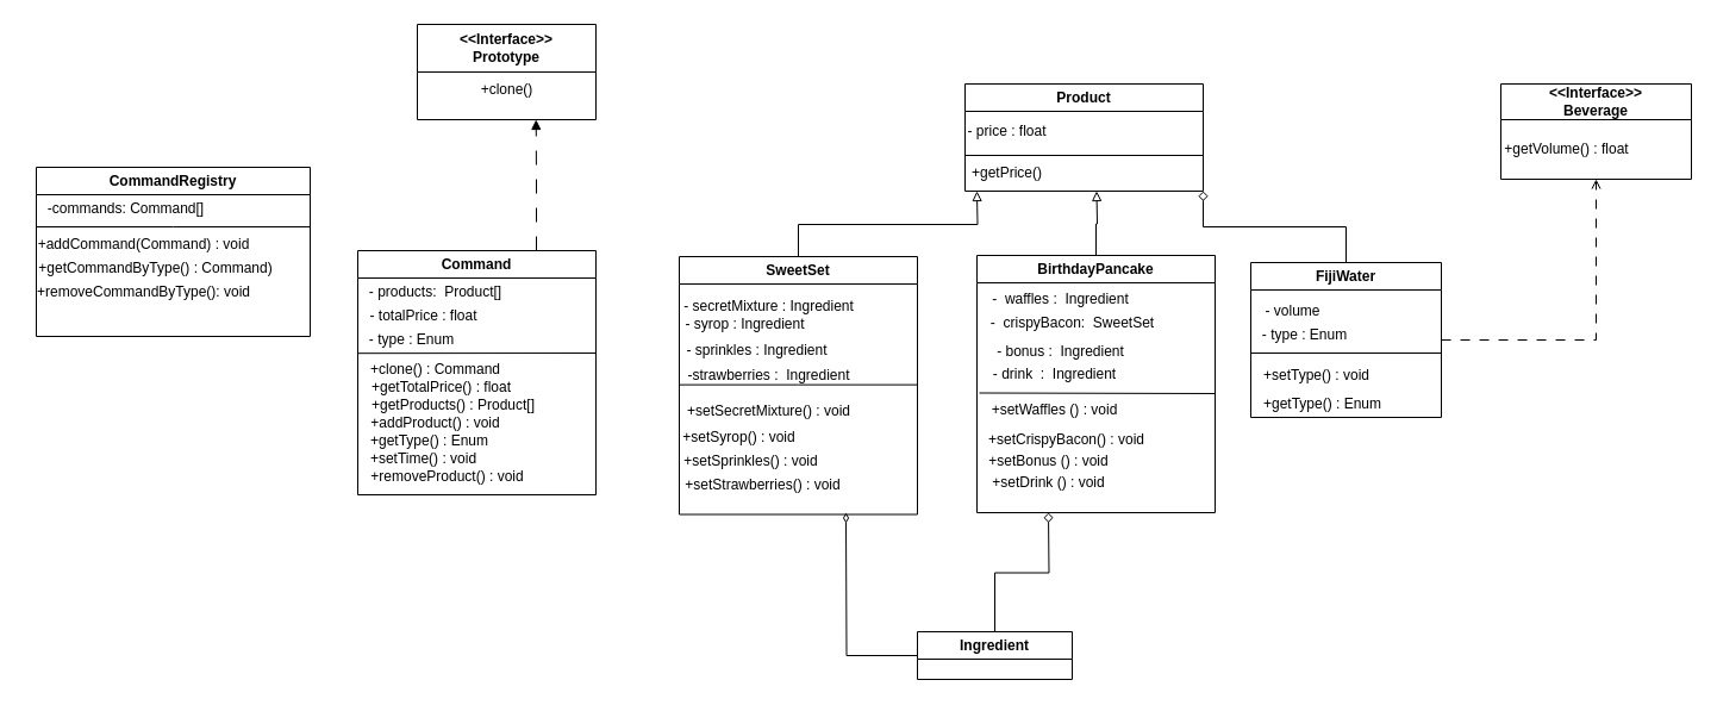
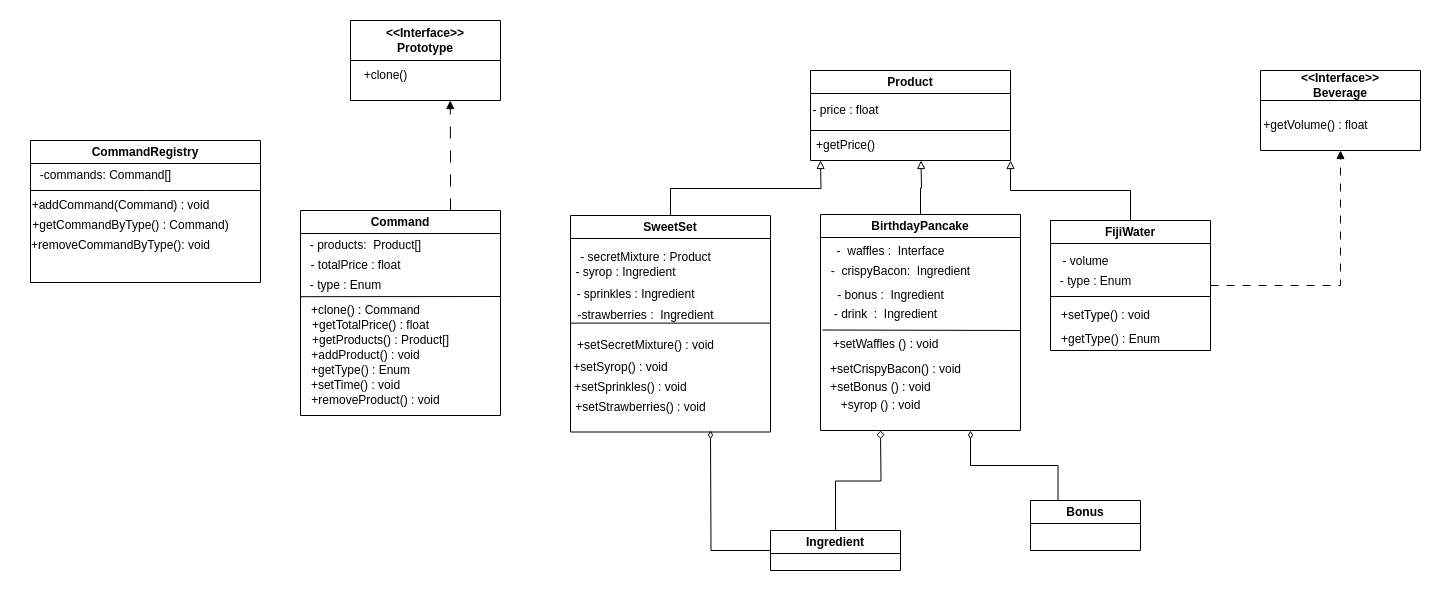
  <mxCell id="0" />
  <mxCell id="1" parent="0" />
  <mxCell id="2" value="&amp;lt;&amp;lt;Interface&amp;gt;&amp;gt;&lt;br&gt;Prototype" style="swimlane;whiteSpace=wrap;html=1;startSize=40;" vertex="1" parent="1"><mxGeometry x="350" y="20" width="150" height="80" as="geometry" /></mxCell>
- <mxCell id="3" value="+clone()" style="text;html=1;align=center;verticalAlign=middle;resizable=0;points=[];autosize=1;strokeColor=none;fillColor=none;" vertex="1" parent="2"><mxGeometry x="40" y="40" width="70" height="30" as="geometry" /></mxCell>
+ <mxCell id="3" value="+clone()" style="text;html=1;align=center;verticalAlign=middle;resizable=0;points=[];autosize=1;strokeColor=none;fillColor=none;" vertex="1" parent="2"><mxGeometry y="40" width="70" height="30" as="geometry" /></mxCell>
  <mxCell id="4" style="edgeStyle=orthogonalEdgeStyle;rounded=0;orthogonalLoop=1;jettySize=auto;html=1;exitX=0.75;exitY=0;exitDx=0;exitDy=0;endArrow=block;endFill=1;dashed=1;dashPattern=12 12;" edge="1" parent="1" source="5"><mxGeometry relative="1" as="geometry"><mxPoint x="449.739" y="100" as="targetPoint" /></mxGeometry></mxCell>
  <mxCell id="5" value="Command" style="swimlane;whiteSpace=wrap;html=1;startSize=23;" vertex="1" parent="1"><mxGeometry x="300" y="210" width="200" height="205" as="geometry" /></mxCell>
  <mxCell id="6" value="- products:&amp;nbsp; Product[]" style="text;html=1;align=center;verticalAlign=middle;resizable=0;points=[];autosize=1;strokeColor=none;fillColor=none;" vertex="1" parent="5"><mxGeometry y="20" width="130" height="30" as="geometry" /></mxCell>
  <mxCell id="7" value="- totalPrice : float" style="text;html=1;align=center;verticalAlign=middle;resizable=0;points=[];autosize=1;strokeColor=none;fillColor=none;" vertex="1" parent="5"><mxGeometry y="40" width="110" height="30" as="geometry" /></mxCell>
  <mxCell id="8" value="- type : Enum" style="text;html=1;align=center;verticalAlign=middle;resizable=0;points=[];autosize=1;strokeColor=none;fillColor=none;" vertex="1" parent="5"><mxGeometry y="60" width="90" height="30" as="geometry" /></mxCell>
  <mxCell id="9" value="+clone() : Command" style="text;html=1;align=center;verticalAlign=middle;resizable=0;points=[];autosize=1;strokeColor=none;fillColor=none;" vertex="1" parent="5"><mxGeometry y="85" width="130" height="30" as="geometry" /></mxCell>
  <mxCell id="10" value="+getTotalPrice() : float" style="text;html=1;align=center;verticalAlign=middle;resizable=0;points=[];autosize=1;strokeColor=none;fillColor=none;" vertex="1" parent="5"><mxGeometry y="100" width="140" height="30" as="geometry" /></mxCell>
  <mxCell id="11" value="+getProducts() : Product[]" style="text;html=1;align=center;verticalAlign=middle;resizable=0;points=[];autosize=1;strokeColor=none;fillColor=none;" vertex="1" parent="5"><mxGeometry y="115" width="160" height="30" as="geometry" /></mxCell>
  <mxCell id="12" value="+addProduct() : void" style="text;html=1;align=center;verticalAlign=middle;resizable=0;points=[];autosize=1;strokeColor=none;fillColor=none;" vertex="1" parent="5"><mxGeometry y="130" width="130" height="30" as="geometry" /></mxCell>
  <mxCell id="13" value="+getType() : Enum" style="text;html=1;align=center;verticalAlign=middle;resizable=0;points=[];autosize=1;strokeColor=none;fillColor=none;" vertex="1" parent="5"><mxGeometry y="145" width="120" height="30" as="geometry" /></mxCell>
  <mxCell id="14" value="+setTime() : void" style="text;html=1;align=center;verticalAlign=middle;resizable=0;points=[];autosize=1;strokeColor=none;fillColor=none;" vertex="1" parent="5"><mxGeometry y="160" width="110" height="30" as="geometry" /></mxCell>
  <mxCell id="15" value="+removeProduct() : void" style="text;html=1;align=center;verticalAlign=middle;resizable=0;points=[];autosize=1;strokeColor=none;fillColor=none;" vertex="1" parent="5"><mxGeometry y="175" width="150" height="30" as="geometry" /></mxCell>
  <mxCell id="16" value="CommandRegistry" style="swimlane;whiteSpace=wrap;html=1;" vertex="1" parent="1"><mxGeometry x="30" y="140" width="230" height="142" as="geometry" /></mxCell>
  <mxCell id="17" value="-commands: Command[]" style="text;html=1;align=center;verticalAlign=middle;resizable=0;points=[];autosize=1;strokeColor=none;fillColor=none;" vertex="1" parent="16"><mxGeometry y="20" width="150" height="30" as="geometry" /></mxCell>
  <mxCell id="18" value="+addCommand(Command) : void" style="text;html=1;align=center;verticalAlign=middle;resizable=0;points=[];autosize=1;strokeColor=none;fillColor=none;" vertex="1" parent="16"><mxGeometry x="-10" y="50" width="200" height="30" as="geometry" /></mxCell>
  <mxCell id="19" value="+getCommandByType() : Command)" style="text;html=1;align=center;verticalAlign=middle;resizable=0;points=[];autosize=1;strokeColor=none;fillColor=none;" vertex="1" parent="16"><mxGeometry x="-10" y="70" width="220" height="30" as="geometry" /></mxCell>
  <mxCell id="20" value="+removeCommandByType(): void" style="text;html=1;align=center;verticalAlign=middle;resizable=0;points=[];autosize=1;strokeColor=none;fillColor=none;" vertex="1" parent="16"><mxGeometry x="-10" y="90" width="200" height="30" as="geometry" /></mxCell>
  <mxCell id="21" value="Product" style="swimlane;whiteSpace=wrap;html=1;startSize=23;" vertex="1" parent="1"><mxGeometry x="810" y="70" width="200" height="90" as="geometry" /></mxCell>
  <mxCell id="22" value="- price : float" style="text;html=1;align=center;verticalAlign=middle;resizable=0;points=[];autosize=1;strokeColor=none;fillColor=none;" vertex="1" parent="21"><mxGeometry x="-10" y="25" width="90" height="30" as="geometry" /></mxCell>
  <mxCell id="23" value="+getPrice()" style="text;html=1;align=center;verticalAlign=middle;resizable=0;points=[];autosize=1;strokeColor=none;fillColor=none;" vertex="1" parent="21"><mxGeometry x="-5" y="60" width="80" height="30" as="geometry" /></mxCell>
  <mxCell id="24" style="edgeStyle=orthogonalEdgeStyle;rounded=0;orthogonalLoop=1;jettySize=auto;html=1;exitX=0.5;exitY=0;exitDx=0;exitDy=0;endArrow=block;endFill=0;" edge="1" parent="1" source="25"><mxGeometry relative="1" as="geometry"><mxPoint x="920.5" y="160" as="targetPoint" /></mxGeometry></mxCell>
  <mxCell id="25" value="BirthdayPancake" style="swimlane;whiteSpace=wrap;html=1;" vertex="1" parent="1"><mxGeometry x="820" y="214" width="200" height="216" as="geometry" /></mxCell>
- <mxCell id="26" value="-&amp;nbsp; waffles :&amp;nbsp; Ingredient" style="text;html=1;align=center;verticalAlign=middle;resizable=0;points=[];autosize=1;strokeColor=none;fillColor=none;" vertex="1" parent="25"><mxGeometry y="22" width="140" height="30" as="geometry" /></mxCell>
- <mxCell id="27" value="-&amp;nbsp; crispyBacon:&amp;nbsp; SweetSet" style="text;html=1;align=center;verticalAlign=middle;resizable=0;points=[];autosize=1;strokeColor=none;fillColor=none;" vertex="1" parent="25"><mxGeometry y="42" width="160" height="30" as="geometry" /></mxCell>
+ <mxCell id="26" value="-&amp;nbsp; waffles :&amp;nbsp; Interface" style="text;html=1;align=center;verticalAlign=middle;resizable=0;points=[];autosize=1;strokeColor=none;fillColor=none;" vertex="1" parent="25"><mxGeometry y="22" width="140" height="30" as="geometry" /></mxCell>
+ <mxCell id="27" value="-&amp;nbsp; crispyBacon:&amp;nbsp; Ingredient" style="text;html=1;align=center;verticalAlign=middle;resizable=0;points=[];autosize=1;strokeColor=none;fillColor=none;" vertex="1" parent="25"><mxGeometry y="42" width="160" height="30" as="geometry" /></mxCell>
  <mxCell id="28" value="- bonus :&amp;nbsp; Ingredient" style="text;html=1;align=center;verticalAlign=middle;resizable=0;points=[];autosize=1;strokeColor=none;fillColor=none;" vertex="1" parent="25"><mxGeometry x="5" y="66" width="130" height="30" as="geometry" /></mxCell>
  <mxCell id="29" value="- drink&amp;nbsp; :&amp;nbsp; Ingredient" style="text;html=1;align=center;verticalAlign=middle;resizable=0;points=[];autosize=1;strokeColor=none;fillColor=none;" vertex="1" parent="25"><mxGeometry y="85" width="130" height="30" as="geometry" /></mxCell>
  <mxCell id="30" value="" style="endArrow=none;html=1;rounded=0;exitX=0.015;exitY=1.017;exitDx=0;exitDy=0;exitPerimeter=0;" edge="1" parent="25" source="29"><mxGeometry width="50" height="50" relative="1" as="geometry"><mxPoint y="130" as="sourcePoint" /><mxPoint x="200" y="116" as="targetPoint" /><Array as="points" /></mxGeometry></mxCell>
  <mxCell id="31" value="+setWaffles () : void" style="text;html=1;align=center;verticalAlign=middle;resizable=0;points=[];autosize=1;strokeColor=none;fillColor=none;" vertex="1" parent="25"><mxGeometry y="115" width="130" height="30" as="geometry" /></mxCell>
  <mxCell id="32" value="+setCrispyBacon() : void" style="text;html=1;align=center;verticalAlign=middle;resizable=0;points=[];autosize=1;strokeColor=none;fillColor=none;" vertex="1" parent="25"><mxGeometry y="140" width="150" height="30" as="geometry" /></mxCell>
  <mxCell id="33" value="+setBonus () : void" style="text;html=1;align=center;verticalAlign=middle;resizable=0;points=[];autosize=1;strokeColor=none;fillColor=none;" vertex="1" parent="25"><mxGeometry y="158" width="120" height="30" as="geometry" /></mxCell>
- <mxCell id="34" value="+setDrink () : void" style="text;html=1;align=center;verticalAlign=middle;resizable=0;points=[];autosize=1;strokeColor=none;fillColor=none;" vertex="1" parent="25"><mxGeometry y="176" width="120" height="30" as="geometry" /></mxCell>
+ <mxCell id="34" value="+syrop () : void" style="text;html=1;align=center;verticalAlign=middle;resizable=0;points=[];autosize=1;strokeColor=none;fillColor=none;" vertex="1" parent="25"><mxGeometry y="176" width="120" height="30" as="geometry" /></mxCell>
  <mxCell id="35" style="edgeStyle=orthogonalEdgeStyle;rounded=0;orthogonalLoop=1;jettySize=auto;html=1;exitX=0.5;exitY=0;exitDx=0;exitDy=0;endArrow=block;endFill=0;" edge="1" parent="1" source="36"><mxGeometry relative="1" as="geometry"><mxPoint x="820" y="160" as="targetPoint" /></mxGeometry></mxCell>
  <mxCell id="36" value="SweetSet" style="swimlane;whiteSpace=wrap;html=1;" vertex="1" parent="1"><mxGeometry x="570" y="215" width="200" height="216.5" as="geometry" /></mxCell>
- <mxCell id="37" value="- secretMixture : Ingredient" style="text;html=1;align=center;verticalAlign=middle;resizable=0;points=[];autosize=1;strokeColor=none;fillColor=none;" vertex="1" parent="36"><mxGeometry x="-10" y="26.5" width="170" height="30" as="geometry" /></mxCell>
+ <mxCell id="37" value="- secretMixture : Product" style="text;html=1;align=center;verticalAlign=middle;resizable=0;points=[];autosize=1;strokeColor=none;fillColor=none;" vertex="1" parent="36"><mxGeometry x="-10" y="26.5" width="170" height="30" as="geometry" /></mxCell>
  <mxCell id="38" value="- syrop : Ingredient" style="text;html=1;align=center;verticalAlign=middle;resizable=0;points=[];autosize=1;strokeColor=none;fillColor=none;" vertex="1" parent="36"><mxGeometry x="-5" y="42" width="120" height="30" as="geometry" /></mxCell>
  <mxCell id="39" value="- sprinkles : Ingredient" style="text;html=1;align=center;verticalAlign=middle;resizable=0;points=[];autosize=1;strokeColor=none;fillColor=none;" vertex="1" parent="36"><mxGeometry x="-5" y="64" width="140" height="30" as="geometry" /></mxCell>
  <mxCell id="40" value="-strawberries :&amp;nbsp; Ingredient" style="text;html=1;align=center;verticalAlign=middle;resizable=0;points=[];autosize=1;strokeColor=none;fillColor=none;" vertex="1" parent="36"><mxGeometry x="-5" y="85" width="160" height="30" as="geometry" /></mxCell>
  <mxCell id="41" value="+setSecretMixture() : void" style="text;html=1;align=center;verticalAlign=middle;resizable=0;points=[];autosize=1;strokeColor=none;fillColor=none;" vertex="1" parent="36"><mxGeometry x="-5" y="115" width="160" height="30" as="geometry" /></mxCell>
  <mxCell id="42" value="+setSyrop() : void" style="text;html=1;align=center;verticalAlign=middle;resizable=0;points=[];autosize=1;strokeColor=none;fillColor=none;" vertex="1" parent="36"><mxGeometry x="-10" y="136.5" width="120" height="30" as="geometry" /></mxCell>
  <mxCell id="43" value="+setSprinkles() : void" style="text;html=1;align=center;verticalAlign=middle;resizable=0;points=[];autosize=1;strokeColor=none;fillColor=none;" vertex="1" parent="36"><mxGeometry x="-10" y="156.5" width="140" height="30" as="geometry" /></mxCell>
  <mxCell id="44" value="+setStrawberries() : void" style="text;html=1;align=center;verticalAlign=middle;resizable=0;points=[];autosize=1;strokeColor=none;fillColor=none;" vertex="1" parent="36"><mxGeometry x="-5" y="176.5" width="150" height="30" as="geometry" /></mxCell>
  <mxCell id="45" value="" style="endArrow=none;html=1;rounded=0;" edge="1" parent="36"><mxGeometry width="50" height="50" relative="1" as="geometry"><mxPoint y="107.62" as="sourcePoint" /><mxPoint x="200" y="107.62" as="targetPoint" /><Array as="points"><mxPoint x="100" y="107.62" /></Array></mxGeometry></mxCell>
- <mxCell id="46" style="edgeStyle=orthogonalEdgeStyle;rounded=0;orthogonalLoop=1;jettySize=auto;html=1;exitX=0.5;exitY=0;exitDx=0;exitDy=0;entryX=1;entryY=1;entryDx=0;entryDy=0;endArrow=diamond;endFill=0;" edge="1" parent="1" source="48" target="21"><mxGeometry relative="1" as="geometry" /></mxCell>
- <mxCell id="47" style="edgeStyle=orthogonalEdgeStyle;rounded=0;orthogonalLoop=1;jettySize=auto;html=1;exitX=1;exitY=0.5;exitDx=0;exitDy=0;entryX=0.5;entryY=1;entryDx=0;entryDy=0;dashed=1;dashPattern=8 8;endArrow=open;endFill=1;" edge="1" parent="1" source="48" target="59"><mxGeometry relative="1" as="geometry" /></mxCell>
+ <mxCell id="46" style="edgeStyle=orthogonalEdgeStyle;rounded=0;orthogonalLoop=1;jettySize=auto;html=1;exitX=0.5;exitY=0;exitDx=0;exitDy=0;entryX=1;entryY=1;entryDx=0;entryDy=0;endArrow=block;endFill=0;" edge="1" parent="1" source="48" target="21"><mxGeometry relative="1" as="geometry" /></mxCell>
+ <mxCell id="47" style="edgeStyle=orthogonalEdgeStyle;rounded=0;orthogonalLoop=1;jettySize=auto;html=1;exitX=1;exitY=0.5;exitDx=0;exitDy=0;entryX=0.5;entryY=1;entryDx=0;entryDy=0;dashed=1;dashPattern=8 8;endArrow=block;endFill=1;" edge="1" parent="1" source="48" target="59"><mxGeometry relative="1" as="geometry" /></mxCell>
  <mxCell id="48" value="FijiWater" style="swimlane;whiteSpace=wrap;html=1;startSize=23;" vertex="1" parent="1"><mxGeometry x="1050" y="220" width="160" height="130" as="geometry" /></mxCell>
  <mxCell id="49" value="" style="endArrow=none;html=1;rounded=0;exitX=0;exitY=0.5;exitDx=0;exitDy=0;" edge="1" parent="48"><mxGeometry width="50" height="50" relative="1" as="geometry"><mxPoint y="76" as="sourcePoint" /><mxPoint x="160" y="76" as="targetPoint" /></mxGeometry></mxCell>
  <mxCell id="50" value="- volume" style="text;html=1;align=center;verticalAlign=middle;resizable=0;points=[];autosize=1;strokeColor=none;fillColor=none;" vertex="1" parent="48"><mxGeometry y="26" width="70" height="30" as="geometry" /></mxCell>
  <mxCell id="51" value="- type : Enum" style="text;html=1;align=center;verticalAlign=middle;resizable=0;points=[];autosize=1;strokeColor=none;fillColor=none;" vertex="1" parent="48"><mxGeometry y="46" width="90" height="30" as="geometry" /></mxCell>
  <mxCell id="52" value="+setType() : void" style="text;html=1;align=center;verticalAlign=middle;resizable=0;points=[];autosize=1;strokeColor=none;fillColor=none;" vertex="1" parent="48"><mxGeometry y="80" width="110" height="30" as="geometry" /></mxCell>
  <mxCell id="53" value="+getType() : Enum" style="text;html=1;align=center;verticalAlign=middle;resizable=0;points=[];autosize=1;strokeColor=none;fillColor=none;" vertex="1" parent="48"><mxGeometry y="104" width="120" height="30" as="geometry" /></mxCell>
  <mxCell id="54" style="edgeStyle=orthogonalEdgeStyle;rounded=0;orthogonalLoop=1;jettySize=auto;html=1;exitX=0;exitY=0.5;exitDx=0;exitDy=0;endArrow=diamondThin;endFill=0;" edge="1" parent="1" source="56"><mxGeometry relative="1" as="geometry"><mxPoint x="710" y="430" as="targetPoint" /></mxGeometry></mxCell>
  <mxCell id="55" style="edgeStyle=orthogonalEdgeStyle;rounded=0;orthogonalLoop=1;jettySize=auto;html=1;exitX=0.5;exitY=0;exitDx=0;exitDy=0;endArrow=diamond;endFill=0;strokeWidth=1;" edge="1" parent="1" source="56"><mxGeometry relative="1" as="geometry"><mxPoint x="880" y="430" as="targetPoint" /></mxGeometry></mxCell>
  <mxCell id="56" value="Ingredient" style="swimlane;whiteSpace=wrap;html=1;" vertex="1" parent="1"><mxGeometry x="770" y="530" width="130" height="40" as="geometry" /></mxCell>
+ <mxCell id="57" style="edgeStyle=orthogonalEdgeStyle;rounded=0;orthogonalLoop=1;jettySize=auto;html=1;exitX=0.25;exitY=0;exitDx=0;exitDy=0;entryX=0.75;entryY=1;entryDx=0;entryDy=0;endArrow=diamondThin;endFill=0;" edge="1" parent="1" source="58" target="25"><mxGeometry relative="1" as="geometry" /></mxCell>
+ <mxCell id="58" value="Bonus" style="swimlane;whiteSpace=wrap;html=1;" vertex="1" parent="1"><mxGeometry x="1030" y="500" width="110" height="50" as="geometry" /></mxCell>
  <mxCell id="59" value="&amp;lt;&amp;lt;Interface&amp;gt;&amp;gt;&lt;br&gt;Beverage" style="swimlane;whiteSpace=wrap;html=1;startSize=30;" vertex="1" parent="1"><mxGeometry x="1260" y="70" width="160" height="80" as="geometry" /></mxCell>
  <mxCell id="60" value="+getVolume() : float" style="text;html=1;align=center;verticalAlign=middle;resizable=0;points=[];autosize=1;strokeColor=none;fillColor=none;" vertex="1" parent="59"><mxGeometry x="-10" y="40" width="130" height="30" as="geometry" /></mxCell>
  <mxCell id="61" value="" style="endArrow=none;html=1;rounded=0;" edge="1" parent="1"><mxGeometry width="50" height="50" relative="1" as="geometry"><mxPoint x="30" y="190" as="sourcePoint" /><mxPoint x="260" y="190" as="targetPoint" /><Array as="points"><mxPoint x="145" y="190" /></Array></mxGeometry></mxCell>
  <mxCell id="62" value="" style="endArrow=none;html=1;rounded=0;exitX=-0.002;exitY=0.873;exitDx=0;exitDy=0;exitPerimeter=0;" edge="1" parent="1" source="8"><mxGeometry width="50" height="50" relative="1" as="geometry"><mxPoint x="460" y="250" as="sourcePoint" /><mxPoint x="500" y="296" as="targetPoint" /></mxGeometry></mxCell>
  <mxCell id="63" value="" style="endArrow=none;html=1;rounded=0;" edge="1" parent="1"><mxGeometry width="50" height="50" relative="1" as="geometry"><mxPoint x="810" y="130" as="sourcePoint" /><mxPoint x="1010" y="130" as="targetPoint" /></mxGeometry></mxCell>
